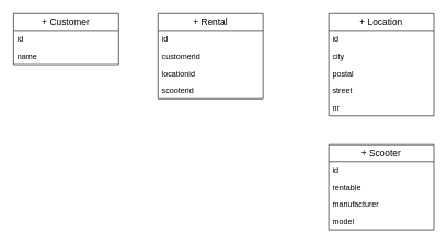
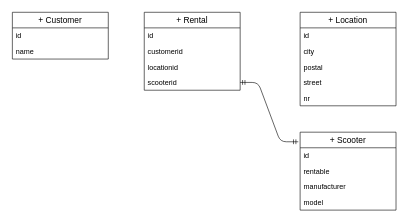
  <mxCell id="0" />
  <mxCell id="1" parent="0" />
  <mxCell id="2" value="+ Customer" style="swimlane;fontStyle=0;childLayout=stackLayout;horizontal=1;startSize=26;horizontalStack=0;resizeParent=1;resizeParentMax=0;resizeLast=0;collapsible=1;marginBottom=0;align=center;fontSize=14;" vertex="1" parent="1"><mxGeometry x="20" y="20" width="160" height="78" as="geometry" /></mxCell>
  <mxCell id="3" value="id" style="text;strokeColor=none;fillColor=none;spacingLeft=4;spacingRight=4;overflow=hidden;rotatable=0;points=[[0,0.5],[1,0.5]];portConstraint=eastwest;fontSize=12;" vertex="1" parent="2"><mxGeometry y="26" width="160" height="26" as="geometry" /></mxCell>
  <mxCell id="4" value="name" style="text;strokeColor=none;fillColor=none;spacingLeft=4;spacingRight=4;overflow=hidden;rotatable=0;points=[[0,0.5],[1,0.5]];portConstraint=eastwest;fontSize=12;" vertex="1" parent="2"><mxGeometry y="52" width="160" height="26" as="geometry" /></mxCell>
  <mxCell id="5" value="+ Location" style="swimlane;fontStyle=0;childLayout=stackLayout;horizontal=1;startSize=26;horizontalStack=0;resizeParent=1;resizeParentMax=0;resizeLast=0;collapsible=1;marginBottom=0;align=center;fontSize=14;" vertex="1" parent="1"><mxGeometry x="500" y="20" width="160" height="156" as="geometry" /></mxCell>
  <mxCell id="6" value="id" style="text;strokeColor=none;fillColor=none;spacingLeft=4;spacingRight=4;overflow=hidden;rotatable=0;points=[[0,0.5],[1,0.5]];portConstraint=eastwest;fontSize=12;" vertex="1" parent="5"><mxGeometry y="26" width="160" height="26" as="geometry" /></mxCell>
  <mxCell id="7" value="city" style="text;strokeColor=none;fillColor=none;spacingLeft=4;spacingRight=4;overflow=hidden;rotatable=0;points=[[0,0.5],[1,0.5]];portConstraint=eastwest;fontSize=12;" vertex="1" parent="5"><mxGeometry y="52" width="160" height="26" as="geometry" /></mxCell>
  <mxCell id="8" value="postal" style="text;strokeColor=none;fillColor=none;spacingLeft=4;spacingRight=4;overflow=hidden;rotatable=0;points=[[0,0.5],[1,0.5]];portConstraint=eastwest;fontSize=12;" vertex="1" parent="5"><mxGeometry y="78" width="160" height="26" as="geometry" /></mxCell>
  <mxCell id="9" value="street" style="text;strokeColor=none;fillColor=none;spacingLeft=4;spacingRight=4;overflow=hidden;rotatable=0;points=[[0,0.5],[1,0.5]];portConstraint=eastwest;fontSize=12;" vertex="1" parent="5"><mxGeometry y="104" width="160" height="26" as="geometry" /></mxCell>
  <mxCell id="10" value="nr" style="text;strokeColor=none;fillColor=none;spacingLeft=4;spacingRight=4;overflow=hidden;rotatable=0;points=[[0,0.5],[1,0.5]];portConstraint=eastwest;fontSize=12;" vertex="1" parent="5"><mxGeometry y="130" width="160" height="26" as="geometry" /></mxCell>
+ <mxCell id="11" value="" style="edgeStyle=entityRelationEdgeStyle;fontSize=12;html=1;endArrow=ERmandOne;startArrow=ERmandOne;entryX=-0.019;entryY=0.123;entryDx=0;entryDy=0;entryPerimeter=0;exitX=1;exitY=0.5;exitDx=0;exitDy=0;" edge="1" parent="1" source="16" target="17"><mxGeometry width="100" height="100" relative="1" as="geometry"><mxPoint x="280" y="320" as="sourcePoint" /><mxPoint x="380" y="220" as="targetPoint" /></mxGeometry></mxCell>
  <mxCell id="12" value="+ Rental" style="swimlane;fontStyle=0;childLayout=stackLayout;horizontal=1;startSize=26;horizontalStack=0;resizeParent=1;resizeParentMax=0;resizeLast=0;collapsible=1;marginBottom=0;align=center;fontSize=14;" vertex="1" parent="1"><mxGeometry x="240" y="20" width="160" height="130" as="geometry" /></mxCell>
  <mxCell id="13" value="id" style="text;strokeColor=none;fillColor=none;spacingLeft=4;spacingRight=4;overflow=hidden;rotatable=0;points=[[0,0.5],[1,0.5]];portConstraint=eastwest;fontSize=12;" vertex="1" parent="12"><mxGeometry y="26" width="160" height="26" as="geometry" /></mxCell>
  <mxCell id="14" value="customerid" style="text;strokeColor=none;fillColor=none;spacingLeft=4;spacingRight=4;overflow=hidden;rotatable=0;points=[[0,0.5],[1,0.5]];portConstraint=eastwest;fontSize=12;" vertex="1" parent="12"><mxGeometry y="52" width="160" height="26" as="geometry" /></mxCell>
  <mxCell id="15" value="locationid" style="text;strokeColor=none;fillColor=none;spacingLeft=4;spacingRight=4;overflow=hidden;rotatable=0;points=[[0,0.5],[1,0.5]];portConstraint=eastwest;fontSize=12;" vertex="1" parent="12"><mxGeometry y="78" width="160" height="26" as="geometry" /></mxCell>
  <mxCell id="16" value="scooterid" style="text;strokeColor=none;fillColor=none;spacingLeft=4;spacingRight=4;overflow=hidden;rotatable=0;points=[[0,0.5],[1,0.5]];portConstraint=eastwest;fontSize=12;" vertex="1" parent="12"><mxGeometry y="104" width="160" height="26" as="geometry" /></mxCell>
  <mxCell id="17" value="+ Scooter" style="swimlane;fontStyle=0;childLayout=stackLayout;horizontal=1;startSize=26;horizontalStack=0;resizeParent=1;resizeParentMax=0;resizeLast=0;collapsible=1;marginBottom=0;align=center;fontSize=14;" vertex="1" parent="1"><mxGeometry x="500" y="220" width="160" height="130" as="geometry" /></mxCell>
  <mxCell id="18" value="id" style="text;strokeColor=none;fillColor=none;spacingLeft=4;spacingRight=4;overflow=hidden;rotatable=0;points=[[0,0.5],[1,0.5]];portConstraint=eastwest;fontSize=12;" vertex="1" parent="17"><mxGeometry y="26" width="160" height="26" as="geometry" /></mxCell>
  <mxCell id="19" value="rentable" style="text;strokeColor=none;fillColor=none;spacingLeft=4;spacingRight=4;overflow=hidden;rotatable=0;points=[[0,0.5],[1,0.5]];portConstraint=eastwest;fontSize=12;" vertex="1" parent="17"><mxGeometry y="52" width="160" height="26" as="geometry" /></mxCell>
  <mxCell id="20" value="manufacturer" style="text;strokeColor=none;fillColor=none;spacingLeft=4;spacingRight=4;overflow=hidden;rotatable=0;points=[[0,0.5],[1,0.5]];portConstraint=eastwest;fontSize=12;" vertex="1" parent="17"><mxGeometry y="78" width="160" height="26" as="geometry" /></mxCell>
  <mxCell id="21" value="model" style="text;strokeColor=none;fillColor=none;spacingLeft=4;spacingRight=4;overflow=hidden;rotatable=0;points=[[0,0.5],[1,0.5]];portConstraint=eastwest;fontSize=12;" vertex="1" parent="17"><mxGeometry y="104" width="160" height="26" as="geometry" /></mxCell>
